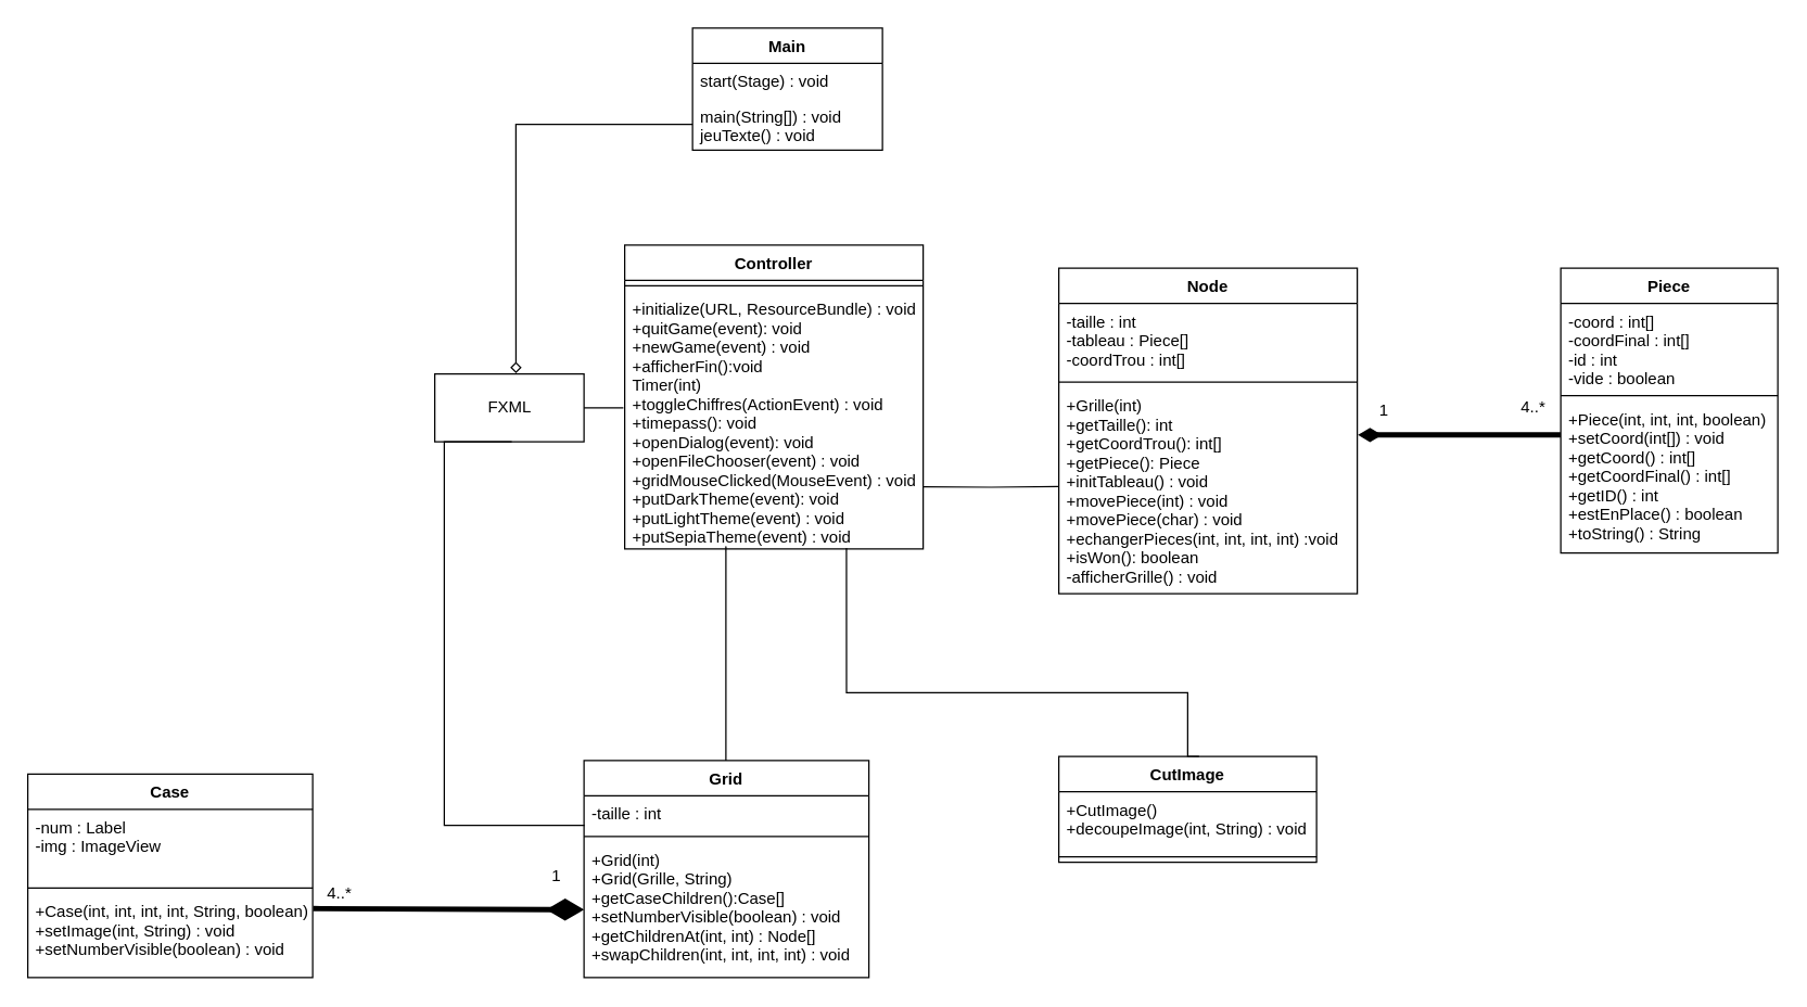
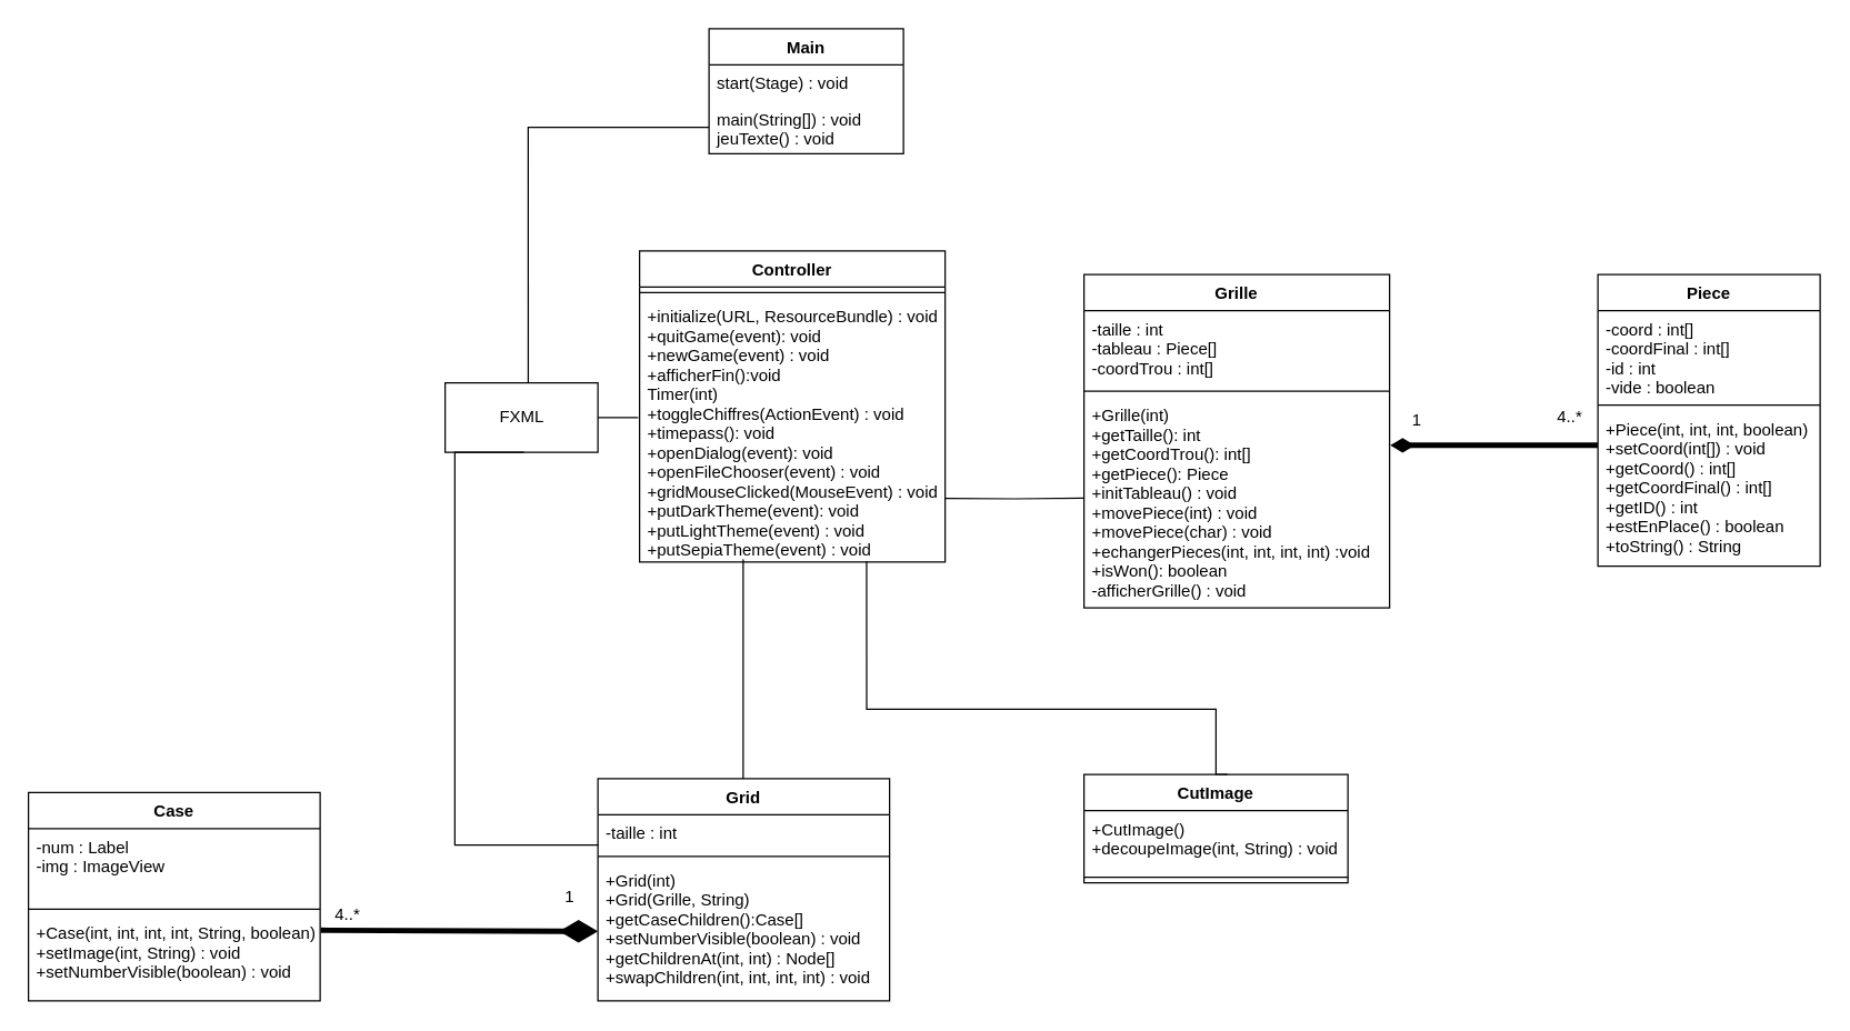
  <mxCell id="0" />
  <mxCell id="1" parent="0" />
  <mxCell id="2" style="edgeStyle=orthogonalEdgeStyle;rounded=0;orthogonalLoop=1;jettySize=auto;html=1;endArrow=diamondThin;endFill=1;strokeWidth=4;exitX=-0.001;exitY=0.222;exitDx=0;exitDy=0;exitPerimeter=0;entryX=1.002;entryY=0.23;entryDx=0;entryDy=0;entryPerimeter=0;" parent="1" source="12" target="8" edge="1"><mxGeometry relative="1" as="geometry"><mxPoint x="1040" y="350" as="targetPoint" /><Array as="points" /></mxGeometry></mxCell>
  <mxCell id="3" value="4..*" style="text;html=1;strokeColor=none;fillColor=none;align=center;verticalAlign=middle;whiteSpace=wrap;rounded=0;glass=0;" parent="1" vertex="1"><mxGeometry x="1110" y="290" width="40" height="20" as="geometry" /></mxCell>
  <mxCell id="4" value="1" style="text;html=1;strokeColor=none;fillColor=none;align=center;verticalAlign=middle;whiteSpace=wrap;rounded=0;glass=0;" parent="1" vertex="1"><mxGeometry x="1000" y="292" width="40" height="20" as="geometry" /></mxCell>
- <mxCell id="5" value="Node" style="swimlane;fontStyle=1;align=center;verticalAlign=top;childLayout=stackLayout;horizontal=1;startSize=26;horizontalStack=0;resizeParent=1;resizeParentMax=0;resizeLast=0;collapsible=1;marginBottom=0;" parent="1" vertex="1"><mxGeometry y="197" width="220" height="240" as="geometry" x="780" /></mxCell>
+ <mxCell id="5" value="Grille" style="swimlane;fontStyle=1;align=center;verticalAlign=top;childLayout=stackLayout;horizontal=1;startSize=26;horizontalStack=0;resizeParent=1;resizeParentMax=0;resizeLast=0;collapsible=1;marginBottom=0;" parent="1" vertex="1"><mxGeometry y="197" width="220" height="240" as="geometry" x="780" /></mxCell>
  <mxCell id="6" value="-taille : int&#10;-tableau : Piece[]&#10;-coordTrou : int[]" style="text;strokeColor=none;fillColor=none;align=left;verticalAlign=top;spacingLeft=4;spacingRight=4;overflow=hidden;rotatable=0;points=[[0,0.5],[1,0.5]];portConstraint=eastwest;glass=0;" parent="5" vertex="1"><mxGeometry y="26" width="220" height="54" as="geometry" /></mxCell>
  <mxCell id="7" value="" style="line;strokeWidth=1;fillColor=none;align=left;verticalAlign=middle;spacingTop=-1;spacingLeft=3;spacingRight=3;rotatable=0;labelPosition=right;points=[];portConstraint=eastwest;" parent="5" vertex="1"><mxGeometry y="80" width="220" height="8" as="geometry" /></mxCell>
  <mxCell id="8" value="+Grille(int)&#10;+getTaille(): int&#10;+getCoordTrou(): int[]&#10;+getPiece(): Piece&#10;+initTableau() : void&#10;+movePiece(int) : void&#10;+movePiece(char) : void&#10;+echangerPieces(int, int, int, int) :void&#10;+isWon(): boolean&#10;-afficherGrille() : void&#10;" style="text;strokeColor=none;fillColor=none;align=left;verticalAlign=top;spacingLeft=4;spacingRight=4;overflow=hidden;rotatable=0;points=[[0,0.5],[1,0.5]];portConstraint=eastwest;" parent="5" vertex="1"><mxGeometry y="88" width="220" height="152" as="geometry" /></mxCell>
  <mxCell id="9" value="Piece" style="swimlane;fontStyle=1;align=center;verticalAlign=top;childLayout=stackLayout;horizontal=1;startSize=26;horizontalStack=0;resizeParent=1;resizeParentMax=0;resizeLast=0;collapsible=1;marginBottom=0;" parent="1" vertex="1"><mxGeometry x="1150" y="197" width="160" height="210" as="geometry" /></mxCell>
  <mxCell id="10" value="-coord : int[]&#10;-coordFinal : int[]&#10;-id : int &#10;-vide : boolean" style="text;strokeColor=none;fillColor=none;align=left;verticalAlign=top;spacingLeft=4;spacingRight=4;overflow=hidden;rotatable=0;points=[[0,0.5],[1,0.5]];portConstraint=eastwest;" parent="9" vertex="1"><mxGeometry y="26" width="160" height="64" as="geometry" /></mxCell>
  <mxCell id="11" value="" style="line;strokeWidth=1;fillColor=none;align=left;verticalAlign=middle;spacingTop=-1;spacingLeft=3;spacingRight=3;rotatable=0;labelPosition=right;points=[];portConstraint=eastwest;" parent="9" vertex="1"><mxGeometry y="90" width="160" height="8" as="geometry" /></mxCell>
  <mxCell id="12" value="+Piece(int, int, int, boolean)&#10;+setCoord(int[]) : void&#10;+getCoord() : int[]&#10;+getCoordFinal() : int[]&#10;+getID() : int&#10;+estEnPlace() : boolean&#10;+toString() : String" style="text;strokeColor=none;fillColor=none;align=left;verticalAlign=top;spacingLeft=4;spacingRight=4;overflow=hidden;rotatable=0;points=[[0,0.5],[1,0.5]];portConstraint=eastwest;" parent="9" vertex="1"><mxGeometry y="98" width="160" height="112" as="geometry" /></mxCell>
  <mxCell id="13" value="Controller" style="swimlane;fontStyle=1;align=center;verticalAlign=top;childLayout=stackLayout;horizontal=1;startSize=26;horizontalStack=0;resizeParent=1;resizeParentMax=0;resizeLast=0;collapsible=1;marginBottom=0;" parent="1" vertex="1"><mxGeometry x="460" y="180" width="220" height="224" as="geometry" /></mxCell>
  <mxCell id="14" value="" style="line;strokeWidth=1;fillColor=none;align=left;verticalAlign=middle;spacingTop=-1;spacingLeft=3;spacingRight=3;rotatable=0;labelPosition=right;points=[];portConstraint=eastwest;" parent="13" vertex="1"><mxGeometry y="26" width="220" height="8" as="geometry" /></mxCell>
  <mxCell id="15" value="+initialize(URL, ResourceBundle) : void&#10;+quitGame(event): void&#10;+newGame(event) : void&#10;+afficherFin():void&#10;Timer(int)&#10;+toggleChiffres(ActionEvent) : void&#10;+timepass(): void&#10;+openDialog(event): void&#10;+openFileChooser(event) : void&#10;+gridMouseClicked(MouseEvent) : void&#10;+putDarkTheme(event): void&#10;+putLightTheme(event) : void&#10;+putSepiaTheme(event) : void" style="text;strokeColor=none;fillColor=none;align=left;verticalAlign=top;spacingLeft=4;spacingRight=4;overflow=hidden;rotatable=0;points=[[0,0.5],[1,0.5]];portConstraint=eastwest;" parent="13" vertex="1"><mxGeometry y="34" width="220" height="190" as="geometry" /></mxCell>
  <mxCell id="16" value="Case" style="swimlane;fontStyle=1;align=center;verticalAlign=top;childLayout=stackLayout;horizontal=1;startSize=26;horizontalStack=0;resizeParent=1;resizeParentMax=0;resizeLast=0;collapsible=1;marginBottom=0;" parent="1" vertex="1"><mxGeometry x="20" y="570" width="210" height="150" as="geometry" /></mxCell>
  <mxCell id="17" value="-num : Label&#10;-img : ImageView" style="text;strokeColor=none;fillColor=none;align=left;verticalAlign=top;spacingLeft=4;spacingRight=4;overflow=hidden;rotatable=0;points=[[0,0.5],[1,0.5]];portConstraint=eastwest;" parent="16" vertex="1"><mxGeometry y="26" width="210" height="54" as="geometry" /></mxCell>
  <mxCell id="18" value="" style="line;strokeWidth=1;fillColor=none;align=left;verticalAlign=middle;spacingTop=-1;spacingLeft=3;spacingRight=3;rotatable=0;labelPosition=right;points=[];portConstraint=eastwest;" parent="16" vertex="1"><mxGeometry y="80" width="210" height="8" as="geometry" /></mxCell>
  <mxCell id="19" value="+Case(int, int, int, int, String, boolean)&#10;+setImage(int, String) : void&#10;+setNumberVisible(boolean) : void" style="text;strokeColor=none;fillColor=none;align=left;verticalAlign=top;spacingLeft=4;spacingRight=4;overflow=hidden;rotatable=0;points=[[0,0.5],[1,0.5]];portConstraint=eastwest;" parent="16" vertex="1"><mxGeometry y="88" width="210" height="62" as="geometry" /></mxCell>
  <mxCell id="20" value="CutImage" style="swimlane;fontStyle=1;align=center;verticalAlign=top;childLayout=stackLayout;horizontal=1;startSize=26;horizontalStack=0;resizeParent=1;resizeParentMax=0;resizeLast=0;collapsible=1;marginBottom=0;" parent="1" vertex="1"><mxGeometry y="557" width="190" height="78" as="geometry" x="780" /></mxCell>
  <mxCell id="21" value="+CutImage()&#10;+decoupeImage(int, String) : void" style="text;strokeColor=none;fillColor=none;align=left;verticalAlign=top;spacingLeft=4;spacingRight=4;overflow=hidden;rotatable=0;points=[[0,0.5],[1,0.5]];portConstraint=eastwest;" parent="20" vertex="1"><mxGeometry y="26" width="190" height="44" as="geometry" /></mxCell>
  <mxCell id="22" value="" style="line;strokeWidth=1;fillColor=none;align=left;verticalAlign=middle;spacingTop=-1;spacingLeft=3;spacingRight=3;rotatable=0;labelPosition=right;points=[];portConstraint=eastwest;" parent="20" vertex="1"><mxGeometry y="70" width="190" height="8" as="geometry" /></mxCell>
  <mxCell id="23" style="edgeStyle=orthogonalEdgeStyle;rounded=0;orthogonalLoop=1;jettySize=auto;html=1;entryX=0.339;entryY=1.012;entryDx=0;entryDy=0;entryPerimeter=0;endArrow=none;endFill=0;" parent="1" source="24" target="15" edge="1"><mxGeometry relative="1" as="geometry"><Array as="points"><mxPoint x="535" y="402" /></Array></mxGeometry></mxCell>
  <mxCell id="24" value="Grid" style="swimlane;fontStyle=1;align=center;verticalAlign=top;childLayout=stackLayout;horizontal=1;startSize=26;horizontalStack=0;resizeParent=1;resizeParentMax=0;resizeLast=0;collapsible=1;marginBottom=0;" parent="1" vertex="1"><mxGeometry x="430" y="560" width="210" height="160" as="geometry" /></mxCell>
  <mxCell id="25" value="-taille : int" style="text;strokeColor=none;fillColor=none;align=left;verticalAlign=top;spacingLeft=4;spacingRight=4;overflow=hidden;rotatable=0;points=[[0,0.5],[1,0.5]];portConstraint=eastwest;" parent="24" vertex="1"><mxGeometry y="26" width="210" height="26" as="geometry" /></mxCell>
  <mxCell id="26" value="" style="line;strokeWidth=1;fillColor=none;align=left;verticalAlign=middle;spacingTop=-1;spacingLeft=3;spacingRight=3;rotatable=0;labelPosition=right;points=[];portConstraint=eastwest;" parent="24" vertex="1"><mxGeometry y="52" width="210" height="8" as="geometry" /></mxCell>
  <mxCell id="27" value="+Grid(int)&#10;+Grid(Grille, String)&#10;+getCaseChildren():Case[]&#10;+setNumberVisible(boolean) : void&#10;+getChildrenAt(int, int) : Node[]&#10;+swapChildren(int, int, int, int) : void" style="text;strokeColor=none;fillColor=none;align=left;verticalAlign=top;spacingLeft=4;spacingRight=4;overflow=hidden;rotatable=0;points=[[0,0.5],[1,0.5]];portConstraint=eastwest;" parent="24" vertex="1"><mxGeometry y="60" width="210" height="100" as="geometry" /></mxCell>
  <mxCell id="28" value="FXML" style="html=1;" parent="1" vertex="1"><mxGeometry x="320" y="275" width="110" height="50" as="geometry" /></mxCell>
  <mxCell id="29" style="edgeStyle=orthogonalEdgeStyle;rounded=0;orthogonalLoop=1;jettySize=auto;html=1;entryX=0;entryY=0.5;entryDx=0;entryDy=0;endArrow=diamondThin;endFill=1;endSize=16;startSize=14;jumpSize=7;strokeWidth=4;exitX=1.002;exitY=0.18;exitDx=0;exitDy=0;exitPerimeter=0;" parent="1" source="19" target="27" edge="1"><mxGeometry relative="1" as="geometry"><mxPoint x="135" y="300" as="sourcePoint" /><Array as="points"><mxPoint x="236" y="669" /></Array></mxGeometry></mxCell>
  <mxCell id="30" value="1" style="text;html=1;strokeColor=none;fillColor=none;align=center;verticalAlign=middle;whiteSpace=wrap;rounded=0;glass=0;" parent="1" vertex="1"><mxGeometry x="390" y="635" width="40" height="20" as="geometry" /></mxCell>
  <mxCell id="31" style="edgeStyle=orthogonalEdgeStyle;rounded=0;orthogonalLoop=1;jettySize=auto;html=1;entryX=0.516;entryY=0.999;entryDx=0;entryDy=0;endArrow=none;endFill=0;exitX=0.002;exitY=0.837;exitDx=0;exitDy=0;exitPerimeter=0;entryPerimeter=0;" parent="1" source="25" target="28" edge="1"><mxGeometry relative="1" as="geometry"><mxPoint x="326" y="80" as="sourcePoint" /><Array as="points"><mxPoint x="327" y="608" /></Array></mxGeometry></mxCell>
  <mxCell id="32" style="edgeStyle=orthogonalEdgeStyle;rounded=0;orthogonalLoop=1;jettySize=auto;html=1;entryX=1;entryY=0.759;entryDx=0;entryDy=0;entryPerimeter=0;endArrow=none;endFill=0;" parent="1" target="15" edge="1"><mxGeometry relative="1" as="geometry"><mxPoint y="358" as="sourcePoint" x="780" /></mxGeometry></mxCell>
  <mxCell id="33" value="4..*" style="text;html=1;strokeColor=none;fillColor=none;align=center;verticalAlign=middle;whiteSpace=wrap;rounded=0;glass=0;" parent="1" vertex="1"><mxGeometry x="220" y="650" width="60" height="15" as="geometry" /></mxCell>
  <mxCell id="34" style="edgeStyle=orthogonalEdgeStyle;rounded=0;orthogonalLoop=1;jettySize=auto;html=1;entryX=0.743;entryY=0.996;entryDx=0;entryDy=0;entryPerimeter=0;endArrow=none;endFill=0;exitX=0.544;exitY=-0.001;exitDx=0;exitDy=0;exitPerimeter=0;" parent="1" source="20" target="15" edge="1"><mxGeometry relative="1" as="geometry"><mxPoint x="875" y="560" as="sourcePoint" /><Array as="points"><mxPoint x="875" y="557" /><mxPoint x="875" y="510" /><mxPoint x="624" y="510" /></Array></mxGeometry></mxCell>
  <mxCell id="35" value="Main" style="swimlane;fontStyle=1;childLayout=stackLayout;horizontal=1;startSize=26;fillColor=none;horizontalStack=0;resizeParent=1;resizeParentMax=0;resizeLast=0;collapsible=1;marginBottom=0;" parent="1" vertex="1"><mxGeometry x="510" y="20" width="140" height="90" as="geometry" /></mxCell>
  <mxCell id="36" value="start(Stage) : void" style="text;strokeColor=none;fillColor=none;align=left;verticalAlign=top;spacingLeft=4;spacingRight=4;overflow=hidden;rotatable=0;points=[[0,0.5],[1,0.5]];portConstraint=eastwest;" parent="35" vertex="1"><mxGeometry y="26" width="140" height="26" as="geometry" /></mxCell>
  <mxCell id="37" value="main(String[]) : void&#10;jeuTexte() : void&#10;" style="text;strokeColor=none;fillColor=none;align=left;verticalAlign=top;spacingLeft=4;spacingRight=4;overflow=hidden;rotatable=0;points=[[0,0.5],[1,0.5]];portConstraint=eastwest;" parent="35" vertex="1"><mxGeometry y="52" width="140" height="38" as="geometry" /></mxCell>
- <mxCell id="38" style="edgeStyle=orthogonalEdgeStyle;rounded=0;orthogonalLoop=1;jettySize=auto;html=1;endArrow=diamond;endFill=0;entryX=0.544;entryY=-0.01;entryDx=0;entryDy=0;entryPerimeter=0;" parent="1" source="37" target="28" edge="1"><mxGeometry relative="1" as="geometry"><mxPoint x="330" y="270" as="targetPoint" /></mxGeometry></mxCell>
+ <mxCell id="38" style="edgeStyle=orthogonalEdgeStyle;rounded=0;orthogonalLoop=1;jettySize=auto;html=1;endArrow=none;endFill=0;entryX=0.544;entryY=-0.01;entryDx=0;entryDy=0;entryPerimeter=0;" parent="1" source="37" target="28" edge="1"><mxGeometry relative="1" as="geometry"><mxPoint x="330" y="270" as="targetPoint" /></mxGeometry></mxCell>
  <mxCell id="39" style="edgeStyle=orthogonalEdgeStyle;rounded=0;orthogonalLoop=1;jettySize=auto;html=1;entryX=1;entryY=0.5;entryDx=0;entryDy=0;endArrow=none;endFill=0;" parent="1" target="28" edge="1"><mxGeometry relative="1" as="geometry"><mxPoint x="459" y="300" as="sourcePoint" /><Array as="points"><mxPoint x="440" y="300" /></Array></mxGeometry></mxCell>
